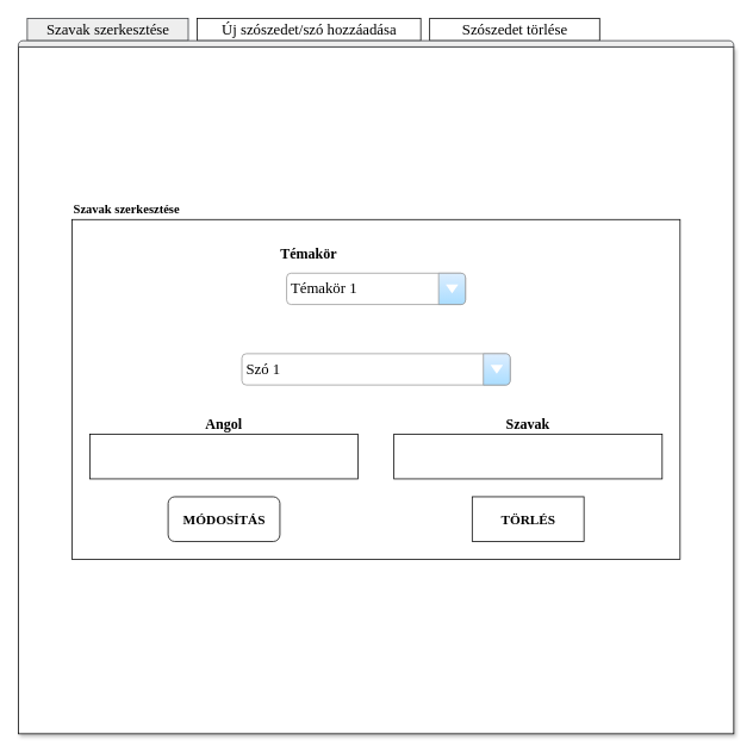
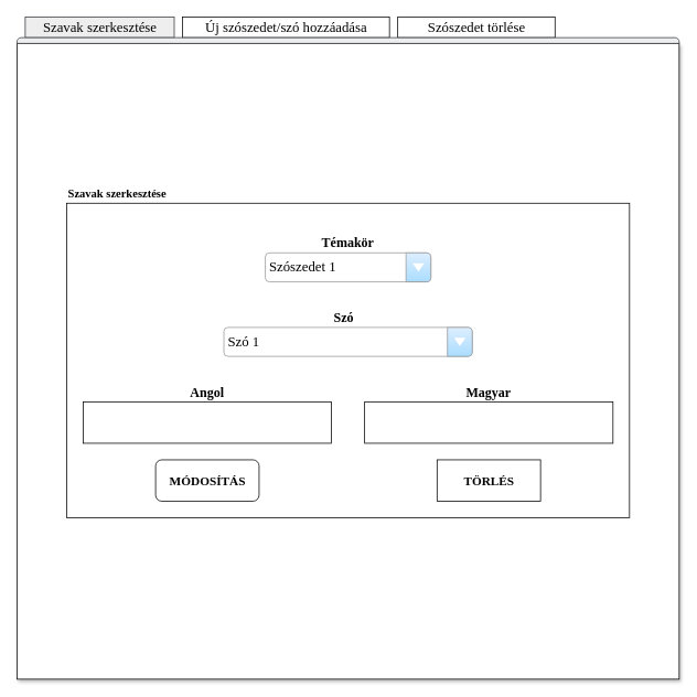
  <mxCell id="0" />
  <mxCell id="1" parent="0" />
  <mxCell id="2" value="" style="strokeWidth=1;shadow=1;dashed=0;align=center;html=1;shape=mxgraph.mockup.containers.marginRect2;rectMarginTop=32;whiteSpace=wrap;fontFamily=Comic Sans MS;verticalAlign=middle;fontSize=14;" parent="1" vertex="1"><mxGeometry x="20" y="20" width="800" height="800" as="geometry" /></mxCell>
  <mxCell id="3" value="Szavak szerkesztése" style="strokeWidth=1;shadow=0;dashed=0;align=center;html=1;shape=mxgraph.mockup.containers.rrect;rSize=0;fontSize=17;fillColor=#eeeeee;strokeColor=#36393d;fontFamily=Comic Sans MS;" parent="2" vertex="1"><mxGeometry width="180" height="25" relative="1" as="geometry"><mxPoint x="10" as="offset" /></mxGeometry></mxCell>
  <mxCell id="4" value="Új szószedet/szó hozzáadása" style="strokeWidth=1;shadow=0;dashed=0;align=center;html=1;shape=mxgraph.mockup.containers.rrect;rSize=0;fontSize=17;fontFamily=Comic Sans MS;" parent="2" vertex="1"><mxGeometry width="250" height="25" relative="1" as="geometry"><mxPoint x="200" as="offset" /></mxGeometry></mxCell>
  <mxCell id="5" value="Szószedet törlése" style="strokeWidth=1;shadow=0;dashed=0;align=center;html=1;shape=mxgraph.mockup.containers.rrect;rSize=0;fontSize=17;gradientColor=none;fontFamily=Comic Sans MS;" parent="2" vertex="1"><mxGeometry width="190" height="25" relative="1" as="geometry"><mxPoint x="460" as="offset" /></mxGeometry></mxCell>
  <mxCell id="6" value="" style="strokeWidth=1;shadow=0;dashed=0;align=center;html=1;shape=mxgraph.mockup.containers.topButton;rSize=5;resizeWidth=1;movable=0;deletable=1;fillColor=#eeeeee;strokeColor=#36393d;" parent="2" vertex="1"><mxGeometry width="800" height="7" relative="1" as="geometry"><mxPoint y="25" as="offset" /></mxGeometry></mxCell>
  <mxCell id="7" value="" style="group;verticalAlign=top;" parent="2" vertex="1" connectable="0"><mxGeometry x="60" y="195" width="680" height="410" as="geometry" /></mxCell>
  <mxCell id="8" value="" style="whiteSpace=wrap;html=1;rounded=0;fontFamily=Comic Sans MS;fillColor=none;strokeWidth=1;glass=0;" parent="7" vertex="1"><mxGeometry y="30" width="680" height="380" as="geometry" /></mxCell>
- <mxCell id="9" value="Témakör 1" style="strokeWidth=1;shadow=0;dashed=0;align=center;html=1;shape=mxgraph.mockup.forms.comboBox;strokeColor=#999999;fillColor=#ddeeff;align=left;fillColor2=#aaddff;mainText=;fontColor=#000000;fontSize=17;spacingLeft=3;fontFamily=Comic Sans MS;" parent="7" vertex="1"><mxGeometry x="240" y="90" width="200" height="35" as="geometry" /></mxCell>
+ <mxCell id="9" value="Szószedet 1" style="strokeWidth=1;shadow=0;dashed=0;align=center;html=1;shape=mxgraph.mockup.forms.comboBox;strokeColor=#999999;fillColor=#ddeeff;align=left;fillColor2=#aaddff;mainText=;fontColor=#000000;fontSize=17;spacingLeft=3;fontFamily=Comic Sans MS;" parent="7" vertex="1"><mxGeometry x="240" y="90" width="200" height="35" as="geometry" /></mxCell>
  <mxCell id="10" value="Szavak szerkesztése" style="text;html=1;strokeColor=none;fillColor=none;align=left;verticalAlign=bottom;whiteSpace=wrap;rounded=0;fontFamily=Comic Sans MS;fontStyle=1;fontSize=14;" parent="7" vertex="1"><mxGeometry width="160" height="30" as="geometry" /></mxCell>
- <mxCell id="11" value="Témakör" style="text;html=1;strokeColor=none;fillColor=none;align=center;verticalAlign=bottom;whiteSpace=wrap;rounded=0;fontFamily=Comic Sans MS;fontStyle=1;fontSize=16;" parent="7" vertex="1"><mxGeometry x="200" y="50" width="130" height="30" as="geometry" /></mxCell>
+ <mxCell id="11" value="Témakör" style="text;html=1;strokeColor=none;fillColor=none;align=center;verticalAlign=bottom;whiteSpace=wrap;rounded=0;fontFamily=Comic Sans MS;fontStyle=1;fontSize=16;" parent="7" vertex="1"><mxGeometry x="275" y="60" width="130" height="30" as="geometry" /></mxCell>
  <mxCell id="12" value="Szó 1" style="strokeWidth=1;shadow=0;dashed=0;align=center;html=1;shape=mxgraph.mockup.forms.comboBox;strokeColor=#999999;fillColor=#ddeeff;align=left;fillColor2=#aaddff;mainText=;fontColor=#000000;fontSize=17;spacingLeft=3;fontFamily=Comic Sans MS;" parent="7" vertex="1"><mxGeometry x="190" y="180" width="300" height="35" as="geometry" /></mxCell>
+ <mxCell id="13" value="Szó" style="text;html=1;strokeColor=none;fillColor=none;align=center;verticalAlign=bottom;whiteSpace=wrap;rounded=0;fontFamily=Comic Sans MS;fontStyle=1;fontSize=16;" parent="7" vertex="1"><mxGeometry x="270" y="150" width="130" height="30" as="geometry" /></mxCell>
  <mxCell id="14" value="" style="rounded=0;whiteSpace=wrap;html=1;" parent="7" vertex="1"><mxGeometry x="20" y="270" width="300" height="50" as="geometry" /></mxCell>
  <mxCell id="15" value="" style="rounded=0;whiteSpace=wrap;html=1;" parent="7" vertex="1"><mxGeometry x="360" y="270" width="300" height="50" as="geometry" /></mxCell>
  <mxCell id="16" value="Angol" style="text;html=1;strokeColor=none;fillColor=none;align=center;verticalAlign=bottom;whiteSpace=wrap;rounded=0;fontFamily=Comic Sans MS;fontStyle=1;fontSize=16;" parent="7" vertex="1"><mxGeometry x="105" y="240" width="130" height="30" as="geometry" /></mxCell>
- <mxCell id="17" value="Szavak" style="text;html=1;strokeColor=none;fillColor=none;align=center;verticalAlign=bottom;whiteSpace=wrap;rounded=0;fontFamily=Comic Sans MS;fontStyle=1;fontSize=16;" parent="7" vertex="1"><mxGeometry x="445" y="240" width="130" height="30" as="geometry" /></mxCell>
+ <mxCell id="17" value="Magyar" style="text;html=1;strokeColor=none;fillColor=none;align=center;verticalAlign=bottom;whiteSpace=wrap;rounded=0;fontFamily=Comic Sans MS;fontStyle=1;fontSize=16;" parent="7" vertex="1"><mxGeometry x="445" y="240" width="130" height="30" as="geometry" /></mxCell>
  <mxCell id="18" value="MÓDOSÍTÁS" style="rounded=1;whiteSpace=wrap;html=1;fontFamily=Comic Sans MS;fontStyle=1;fontSize=15;" parent="7" vertex="1"><mxGeometry x="107.5" y="340" width="125" height="50" as="geometry" /></mxCell>
  <mxCell id="19" value="TÖRLÉS" style="whiteSpace=wrap;html=1;fontFamily=Comic Sans MS;fontStyle=1;fontSize=15;rounded=0;" parent="7" vertex="1"><mxGeometry x="447.5" y="340" width="125" height="50" as="geometry" /></mxCell>
  <mxCell id="20" style="edgeStyle=orthogonalEdgeStyle;rounded=0;orthogonalLoop=1;jettySize=auto;html=1;exitX=0.5;exitY=1;exitDx=0;exitDy=0;" parent="7" source="15" target="15" edge="1"><mxGeometry relative="1" as="geometry" /></mxCell>
  <mxCell id="21" style="edgeStyle=orthogonalEdgeStyle;rounded=0;orthogonalLoop=1;jettySize=auto;html=1;exitX=0.5;exitY=1;exitDx=0;exitDy=0;" parent="7" source="17" target="17" edge="1"><mxGeometry relative="1" as="geometry" /></mxCell>
